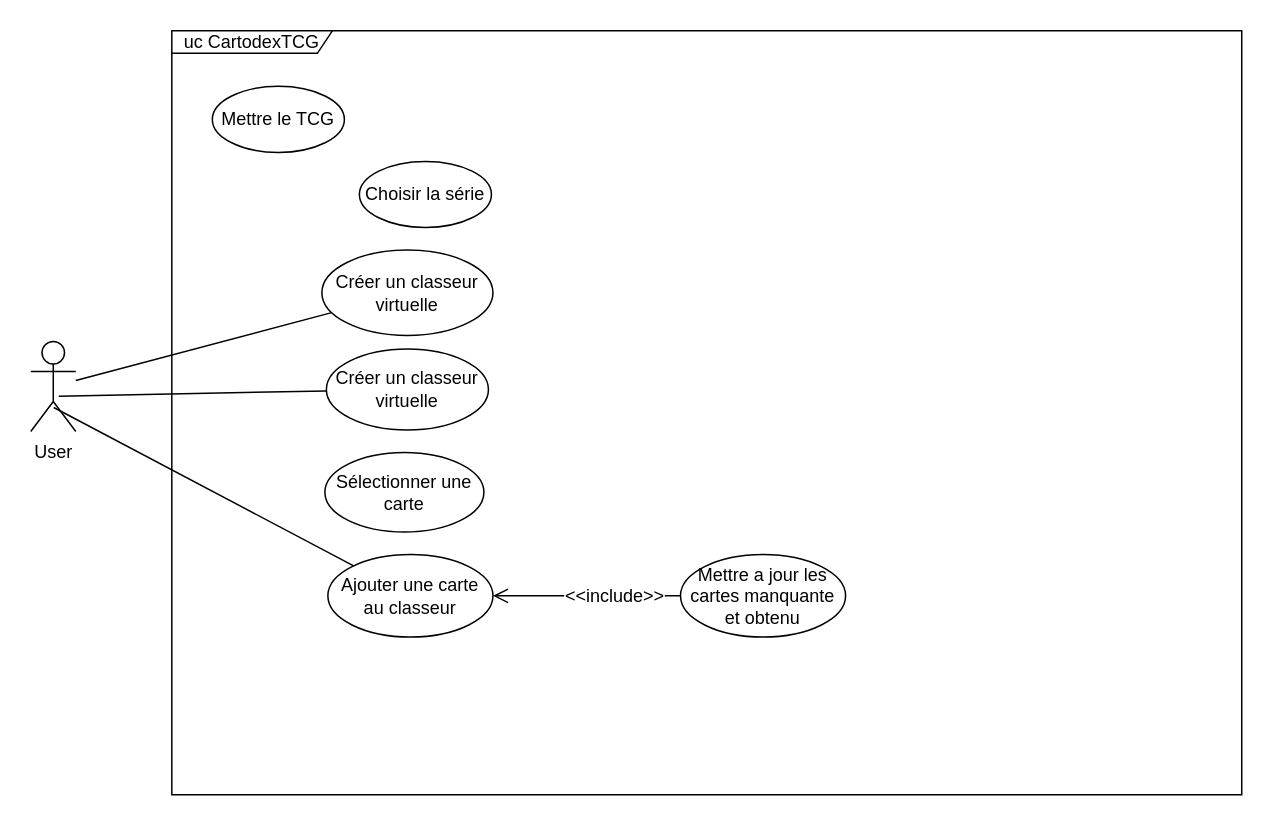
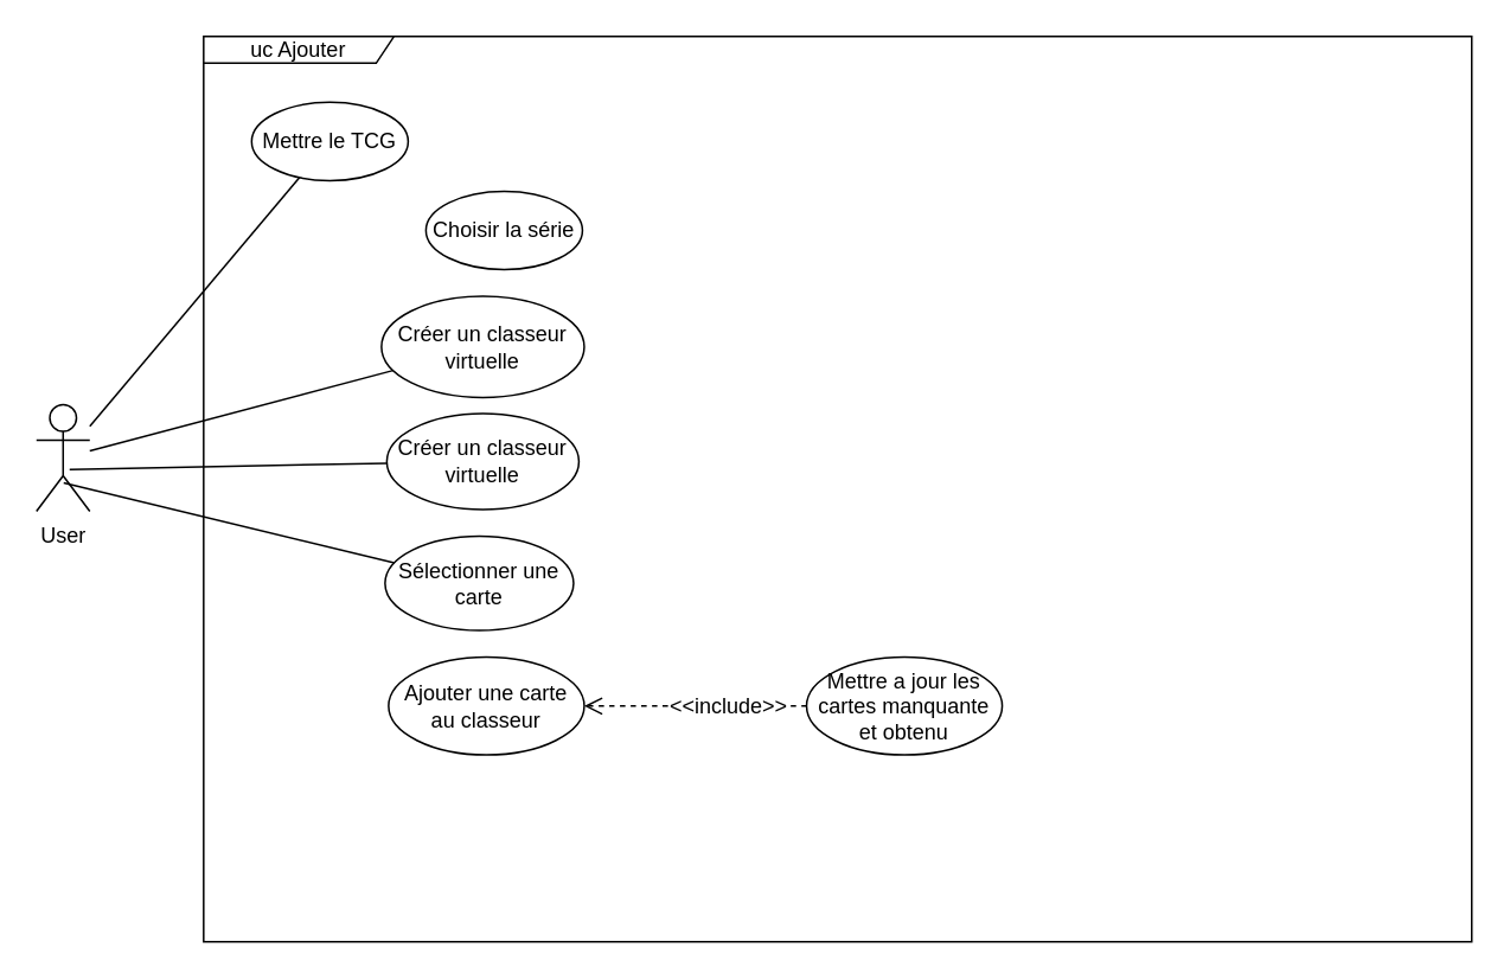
  <mxCell id="0" />
  <mxCell id="1" parent="0" />
- <mxCell id="2" value="uc CartodexTCG" style="shape=umlFrame;whiteSpace=wrap;html=1;pointerEvents=0;recursiveResize=0;container=1;collapsible=0;width=107;height=15;" vertex="1" parent="1"><mxGeometry x="114" y="20" width="713" height="509" as="geometry" /></mxCell>
+ <mxCell id="2" value="uc Ajouter" style="shape=umlFrame;whiteSpace=wrap;html=1;pointerEvents=0;recursiveResize=0;container=1;collapsible=0;width=107;height=15;" vertex="1" parent="1"><mxGeometry x="114" y="20" width="713" height="509" as="geometry" /></mxCell>
  <mxCell id="3" value="Mettre le TCG" style="ellipse;whiteSpace=wrap;html=1;" vertex="1" parent="2"><mxGeometry x="27" y="37" width="88" height="44" as="geometry" /></mxCell>
  <mxCell id="4" value="Choisir la série" style="ellipse;whiteSpace=wrap;html=1;" vertex="1" parent="2"><mxGeometry x="125" y="87" width="88" height="44" as="geometry" /></mxCell>
  <mxCell id="5" value="Créer un classeur virtuelle" style="ellipse;whiteSpace=wrap;html=1;" vertex="1" parent="2"><mxGeometry x="100" y="146" width="114" height="57" as="geometry" /></mxCell>
  <mxCell id="6" value="Créer un classeur virtuelle" style="ellipse;whiteSpace=wrap;html=1;" vertex="1" parent="2"><mxGeometry x="103" y="212" width="108" height="54" as="geometry" /></mxCell>
  <mxCell id="7" value="Sélectionner une carte" style="ellipse;whiteSpace=wrap;html=1;" vertex="1" parent="2"><mxGeometry x="102" y="281" width="106" height="53" as="geometry" /></mxCell>
- <mxCell id="8" style="edgeStyle=none;curved=1;rounded=0;orthogonalLoop=1;jettySize=auto;html=1;fontSize=12;startSize=8;endSize=8;dashed=0;entryX=1;entryY=0.5;entryDx=0;entryDy=0;endArrow=open;endFill=0;" edge="1" parent="2" source="11" target="10"><mxGeometry relative="1" as="geometry"><mxPoint x="205" y="377" as="targetPoint" /></mxGeometry></mxCell>
+ <mxCell id="8" style="edgeStyle=none;curved=1;rounded=0;orthogonalLoop=1;jettySize=auto;html=1;fontSize=12;startSize=8;endSize=8;dashed=1;entryX=1;entryY=0.5;entryDx=0;entryDy=0;endArrow=open;endFill=0;" edge="1" parent="2" source="11" target="10"><mxGeometry relative="1" as="geometry"><mxPoint x="205" y="377" as="targetPoint" /></mxGeometry></mxCell>
  <mxCell id="9" value="&amp;lt;&amp;lt;include&amp;gt;&amp;gt;" style="edgeLabel;html=1;align=center;verticalAlign=middle;resizable=0;points=[];fontSize=12;" vertex="1" connectable="0" parent="8"><mxGeometry x="-0.276" relative="1" as="geometry"><mxPoint as="offset" /></mxGeometry></mxCell>
  <mxCell id="10" value="Ajouter une carte au classeur" style="ellipse;whiteSpace=wrap;html=1;" vertex="1" parent="2"><mxGeometry x="104" y="349" width="110" height="55" as="geometry" /></mxCell>
  <mxCell id="11" value="Mettre a jour les cartes manquante et obtenu" style="ellipse;whiteSpace=wrap;html=1;" vertex="1" parent="2"><mxGeometry x="339" y="349" width="110" height="55" as="geometry" /></mxCell>
+ <mxCell id="12" style="edgeStyle=none;curved=1;rounded=0;orthogonalLoop=1;jettySize=auto;html=1;fontSize=12;startSize=8;endSize=8;endArrow=none;endFill=0;" edge="1" parent="1" source="13" target="3"><mxGeometry relative="1" as="geometry" /></mxCell>
  <mxCell id="13" value="User" style="shape=umlActor;verticalLabelPosition=bottom;verticalAlign=top;html=1;" vertex="1" parent="1"><mxGeometry x="20" y="227" width="30" height="60" as="geometry" /></mxCell>
  <mxCell id="14" style="edgeStyle=none;curved=1;rounded=0;orthogonalLoop=1;jettySize=auto;html=1;fontSize=12;startSize=8;endSize=8;endArrow=none;endFill=0;" edge="1" parent="1" source="13" target="5"><mxGeometry relative="1" as="geometry"><mxPoint x="-98" y="516" as="sourcePoint" /><mxPoint x="20" y="376" as="targetPoint" /></mxGeometry></mxCell>
  <mxCell id="15" style="edgeStyle=none;curved=1;rounded=0;orthogonalLoop=1;jettySize=auto;html=1;fontSize=12;startSize=8;endSize=8;endArrow=none;endFill=0;exitX=0.622;exitY=0.608;exitDx=0;exitDy=0;exitPerimeter=0;" edge="1" parent="1" source="13" target="6"><mxGeometry relative="1" as="geometry"><mxPoint x="-117" y="456" as="sourcePoint" /><mxPoint x="54" y="411" as="targetPoint" /></mxGeometry></mxCell>
- <mxCell id="16" style="edgeStyle=none;curved=1;rounded=0;orthogonalLoop=1;jettySize=auto;html=1;fontSize=12;startSize=8;endSize=8;endArrow=none;endFill=0;exitX=0.511;exitY=0.733;exitDx=0;exitDy=0;exitPerimeter=0;" edge="1" parent="1" source="13" target="10"><mxGeometry relative="1" as="geometry"><mxPoint x="9" y="402" as="sourcePoint" /><mxPoint x="190" y="444" as="targetPoint" /></mxGeometry></mxCell>
+ <mxCell id="16" style="edgeStyle=none;curved=1;rounded=0;orthogonalLoop=1;jettySize=auto;html=1;fontSize=12;startSize=8;endSize=8;endArrow=none;endFill=0;exitX=0.511;exitY=0.733;exitDx=0;exitDy=0;exitPerimeter=0;" edge="1" parent="1" source="13" target="7"><mxGeometry relative="1" as="geometry"><mxPoint x="9" y="402" as="sourcePoint" /><mxPoint x="190" y="444" as="targetPoint" /></mxGeometry></mxCell>
